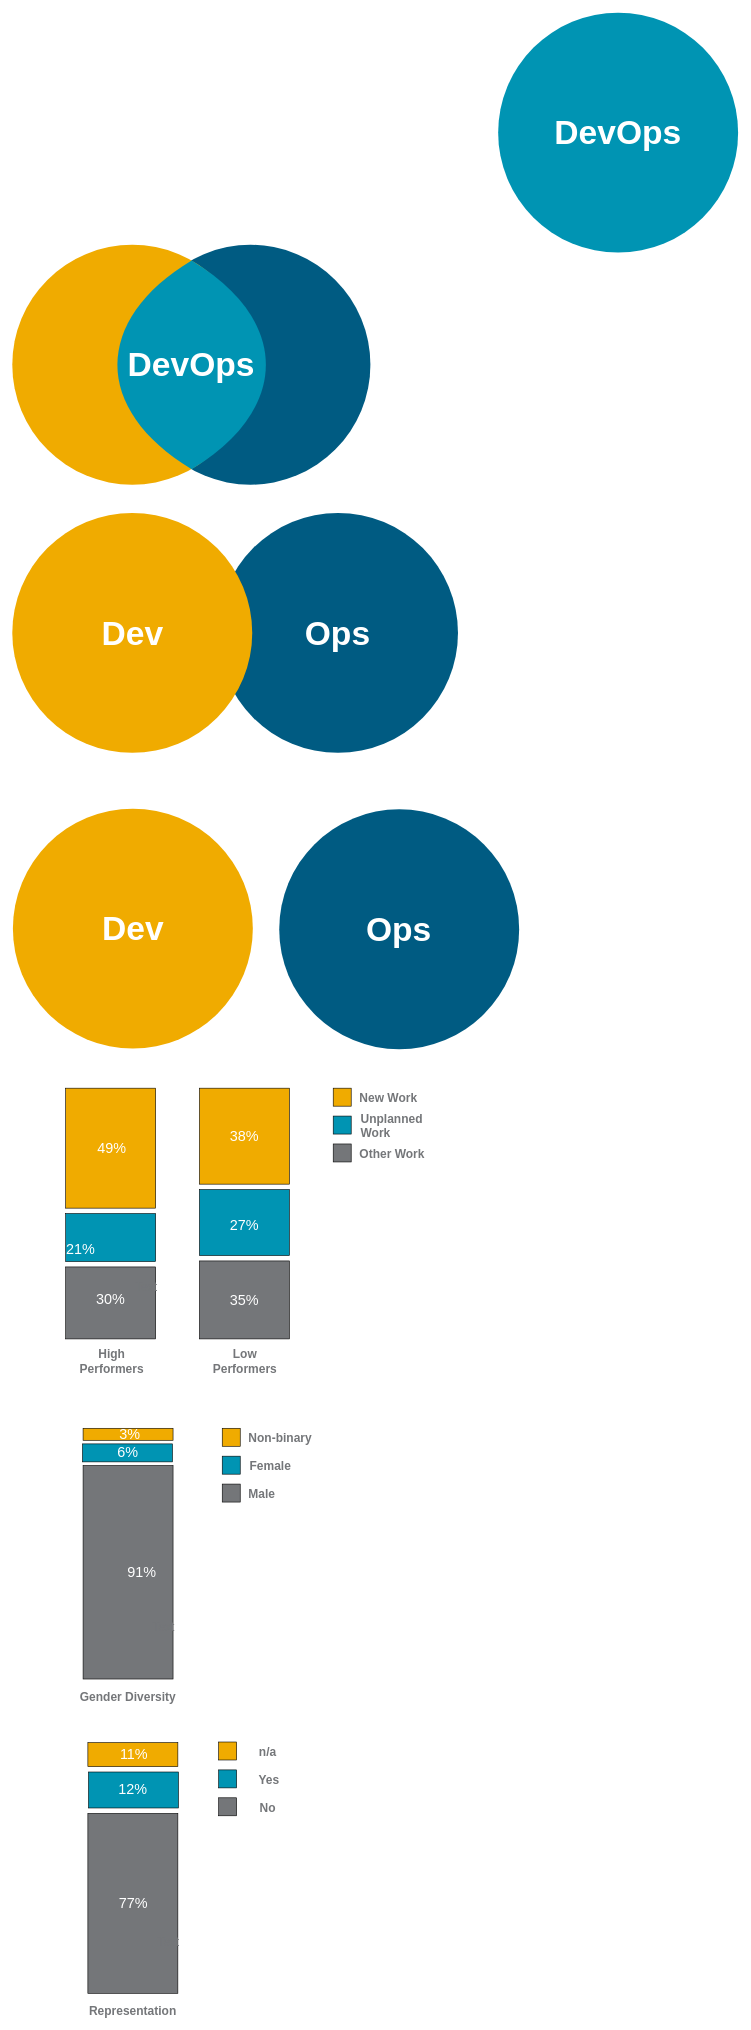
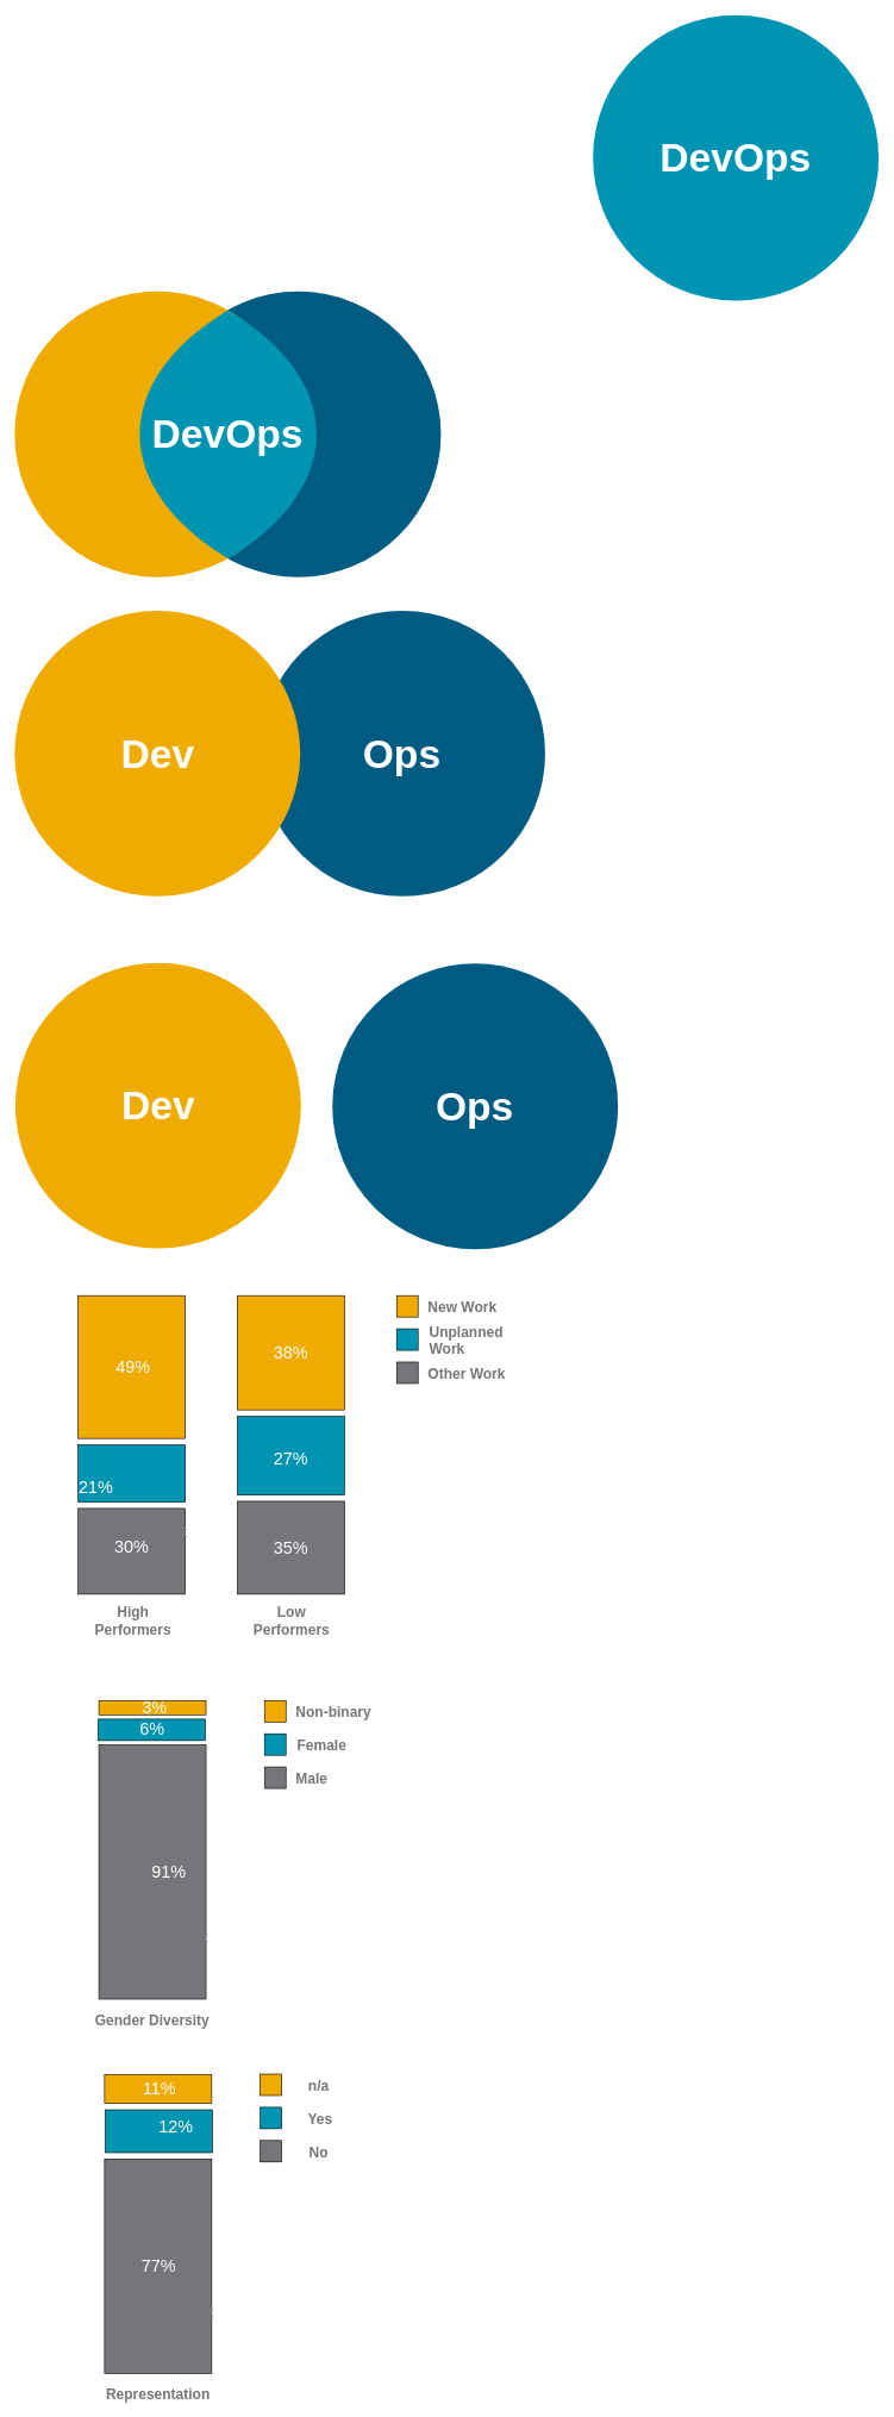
  <mxCell id="0" />
  <mxCell id="1" parent="0" />
  <mxCell id="2" value="" style="ellipse;whiteSpace=wrap;html=1;aspect=fixed;fillColor=#005b82;strokeColor=none;" parent="1" vertex="1"><mxGeometry x="217" y="407" width="400" height="400" as="geometry" /></mxCell>
  <mxCell id="3" value="" style="ellipse;whiteSpace=wrap;html=1;aspect=fixed;fillColor=#f0ab00;strokeColor=none;" parent="1" vertex="1"><mxGeometry y="407" width="400" height="400" as="geometry" x="20" /></mxCell>
  <mxCell id="4" value="" style="whiteSpace=wrap;html=1;shape=mxgraph.basic.pointed_oval;fillColor=#0094b3;strokeColor=none;" parent="1" vertex="1"><mxGeometry x="154" y="433" width="330" height="348" as="geometry" /></mxCell>
  <mxCell id="5" value="&lt;h1&gt;&lt;font color=&quot;#ffffff&quot; style=&quot;font-size: 56px&quot;&gt;DevOps&lt;/font&gt;&lt;/h1&gt;" style="text;html=1;align=center;verticalAlign=middle;whiteSpace=wrap;rounded=0;" parent="1" vertex="1"><mxGeometry x="21" y="557" width="595" height="100" as="geometry" /></mxCell>
  <mxCell id="6" value="" style="ellipse;whiteSpace=wrap;html=1;aspect=fixed;fillColor=#005b82;strokeColor=none;" parent="1" vertex="1"><mxGeometry x="363" y="854" width="400" height="400" as="geometry" /></mxCell>
  <mxCell id="7" value="" style="ellipse;whiteSpace=wrap;html=1;aspect=fixed;fillColor=#f0ab00;strokeColor=none;" parent="1" vertex="1"><mxGeometry y="854" width="400" height="400" as="geometry" x="20" /></mxCell>
  <mxCell id="8" value="&lt;h1&gt;&lt;font color=&quot;#ffffff&quot; style=&quot;font-size: 56px&quot;&gt;Dev&lt;/font&gt;&lt;/h1&gt;" style="text;html=1;align=center;verticalAlign=middle;whiteSpace=wrap;rounded=0;" parent="1" vertex="1"><mxGeometry x="21" y="1004" width="399" height="100" as="geometry" /></mxCell>
  <mxCell id="9" value="&lt;h1&gt;&lt;font color=&quot;#ffffff&quot; style=&quot;font-size: 56px&quot;&gt;Ops&lt;/font&gt;&lt;/h1&gt;" style="text;html=1;align=center;verticalAlign=middle;whiteSpace=wrap;rounded=0;" parent="1" vertex="1"><mxGeometry x="363" y="1005" width="399" height="100" as="geometry" /></mxCell>
  <mxCell id="10" value="" style="ellipse;whiteSpace=wrap;html=1;aspect=fixed;fillColor=#005b82;strokeColor=none;" parent="1" vertex="1"><mxGeometry x="465" y="1348" width="400" height="400" as="geometry" /></mxCell>
  <mxCell id="11" value="" style="ellipse;whiteSpace=wrap;html=1;aspect=fixed;fillColor=#f0ab00;strokeColor=none;" parent="1" vertex="1"><mxGeometry x="21" y="1347" width="400" height="400" as="geometry" /></mxCell>
  <mxCell id="12" value="&lt;h1&gt;&lt;font color=&quot;#ffffff&quot; style=&quot;font-size: 56px&quot;&gt;Dev&lt;/font&gt;&lt;/h1&gt;" style="text;html=1;align=center;verticalAlign=middle;whiteSpace=wrap;rounded=0;" parent="1" vertex="1"><mxGeometry x="22" y="1497" width="399" height="100" as="geometry" /></mxCell>
  <mxCell id="13" value="&lt;h1&gt;&lt;font color=&quot;#ffffff&quot; style=&quot;font-size: 56px&quot;&gt;Ops&lt;/font&gt;&lt;/h1&gt;" style="text;html=1;align=center;verticalAlign=middle;whiteSpace=wrap;rounded=0;" parent="1" vertex="1"><mxGeometry x="465" y="1498" width="399" height="100" as="geometry" /></mxCell>
  <mxCell id="14" value="" style="ellipse;whiteSpace=wrap;html=1;aspect=fixed;fillColor=#0094B3;strokeColor=none;" parent="1" vertex="1"><mxGeometry x="830" y="20" width="400" height="400" as="geometry" /></mxCell>
  <mxCell id="15" value="&lt;h1&gt;&lt;font color=&quot;#ffffff&quot; style=&quot;font-size: 56px&quot;&gt;DevOps&lt;/font&gt;&lt;/h1&gt;" style="text;html=1;align=center;verticalAlign=middle;whiteSpace=wrap;rounded=0;" parent="1" vertex="1"><mxGeometry x="833" y="170" width="394" height="100" as="geometry" /></mxCell>
  <mxCell id="16" value="" style="rounded=0;whiteSpace=wrap;html=1;fillColor=#F0AB00;" vertex="1" parent="1"><mxGeometry x="109" y="1813" width="150" height="200" as="geometry" /></mxCell>
  <mxCell id="17" value="" style="rounded=0;whiteSpace=wrap;html=1;fillColor=#0094B3;" vertex="1" parent="1"><mxGeometry x="109" y="2022" width="150" height="80" as="geometry" /></mxCell>
  <mxCell id="18" value="" style="rounded=0;whiteSpace=wrap;html=1;fillColor=#747679;" vertex="1" parent="1"><mxGeometry x="109" y="2111" width="150" height="120" as="geometry" /></mxCell>
  <mxCell id="19" value="" style="rounded=0;whiteSpace=wrap;html=1;fillColor=#F0AB00;" vertex="1" parent="1"><mxGeometry x="332" y="1813" width="150" height="160" as="geometry" /></mxCell>
  <mxCell id="20" value="" style="rounded=0;whiteSpace=wrap;html=1;fillColor=#0094B3;" vertex="1" parent="1"><mxGeometry x="332" y="1982" width="150" height="110" as="geometry" /></mxCell>
  <mxCell id="21" value="" style="rounded=0;whiteSpace=wrap;html=1;fillColor=#747679;" vertex="1" parent="1"><mxGeometry x="332" y="2101" width="150" height="130" as="geometry" /></mxCell>
  <mxCell id="22" value="" style="whiteSpace=wrap;html=1;aspect=fixed;fillColor=#F0AB00;" vertex="1" parent="1"><mxGeometry x="555" y="1813" width="30" height="30" as="geometry" /></mxCell>
  <mxCell id="23" value="" style="whiteSpace=wrap;html=1;aspect=fixed;fillColor=#0094B3;" vertex="1" parent="1"><mxGeometry x="555" y="1859.5" width="30" height="30" as="geometry" /></mxCell>
  <mxCell id="24" value="" style="whiteSpace=wrap;html=1;aspect=fixed;fillColor=#747679;" vertex="1" parent="1"><mxGeometry x="555" y="1906" width="30" height="30" as="geometry" /></mxCell>
  <mxCell id="25" value="New Work" style="text;html=1;strokeColor=none;fillColor=none;align=left;verticalAlign=middle;whiteSpace=wrap;rounded=0;fontColor=#747679;fontStyle=1;fontSize=20;" vertex="1" parent="1"><mxGeometry x="597" y="1818" width="120" height="20" as="geometry" /></mxCell>
  <mxCell id="26" value="Unplanned Work" style="text;html=1;strokeColor=none;fillColor=none;align=left;verticalAlign=middle;whiteSpace=wrap;rounded=0;fontColor=#747679;fontStyle=1;fontSize=20;" vertex="1" parent="1"><mxGeometry x="599" y="1865" width="120" height="20" as="geometry" /></mxCell>
  <mxCell id="27" value="Other Work" style="text;html=1;strokeColor=none;fillColor=none;align=left;verticalAlign=middle;whiteSpace=wrap;rounded=0;fontColor=#747679;fontStyle=1;fontSize=20;" vertex="1" parent="1"><mxGeometry x="597" y="1912" width="120" height="20" as="geometry" /></mxCell>
  <mxCell id="28" value="&lt;font color=&quot;#ffffff&quot; style=&quot;font-size: 24px&quot;&gt;49%&lt;/font&gt;" style="text;html=1;strokeColor=none;fillColor=none;align=center;verticalAlign=middle;whiteSpace=wrap;rounded=0;fontSize=20;fontColor=#747679;" vertex="1" parent="1"><mxGeometry x="166" y="1903" width="40" height="20" as="geometry" /></mxCell>
  <mxCell id="29" value="&lt;font color=&quot;#ffffff&quot; style=&quot;font-size: 24px&quot;&gt;38%&lt;/font&gt;" style="text;html=1;strokeColor=none;fillColor=none;align=center;verticalAlign=middle;whiteSpace=wrap;rounded=0;fontSize=20;fontColor=#747679;" vertex="1" parent="1"><mxGeometry x="387" y="1883" width="40" height="20" as="geometry" /></mxCell>
  <mxCell id="30" value="&lt;font color=&quot;#ffffff&quot; style=&quot;font-size: 24px&quot;&gt;21%&lt;/font&gt;" style="text;html=1;strokeColor=none;fillColor=none;align=center;verticalAlign=middle;whiteSpace=wrap;rounded=0;fontSize=20;fontColor=#747679;" vertex="1" parent="1"><mxGeometry x="114" y="2072" width="40" height="20" as="geometry" /></mxCell>
  <mxCell id="31" value="&lt;font color=&quot;#ffffff&quot; style=&quot;font-size: 24px&quot;&gt;27%&lt;/font&gt;" style="text;html=1;strokeColor=none;fillColor=none;align=center;verticalAlign=middle;whiteSpace=wrap;rounded=0;fontSize=20;fontColor=#747679;" vertex="1" parent="1"><mxGeometry x="387" y="2032" width="40" height="20" as="geometry" /></mxCell>
  <mxCell id="32" value="&lt;font color=&quot;#ffffff&quot; style=&quot;font-size: 24px&quot;&gt;30%&lt;/font&gt;" style="text;html=1;strokeColor=none;fillColor=none;align=center;verticalAlign=middle;whiteSpace=wrap;rounded=0;fontSize=20;fontColor=#747679;" vertex="1" parent="1"><mxGeometry x="164" y="2156" width="40" height="20" as="geometry" /></mxCell>
  <mxCell id="33" value="&lt;font color=&quot;#ffffff&quot; style=&quot;font-size: 24px&quot;&gt;35%&lt;/font&gt;" style="text;html=1;strokeColor=none;fillColor=none;align=center;verticalAlign=middle;whiteSpace=wrap;rounded=0;fontSize=20;fontColor=#747679;" vertex="1" parent="1"><mxGeometry x="387" y="2157" width="40" height="20" as="geometry" /></mxCell>
  <mxCell id="34" value="High Performers" style="text;html=1;strokeColor=none;fillColor=none;align=center;verticalAlign=middle;whiteSpace=wrap;rounded=0;fontColor=#747679;fontStyle=1;fontSize=20;" vertex="1" parent="1"><mxGeometry x="126" y="2258" width="120" height="20" as="geometry" /></mxCell>
  <mxCell id="35" value="Low Performers" style="text;html=1;strokeColor=none;fillColor=none;align=center;verticalAlign=middle;whiteSpace=wrap;rounded=0;fontColor=#747679;fontStyle=1;fontSize=20;" vertex="1" parent="1"><mxGeometry x="348" y="2258" width="120" height="20" as="geometry" /></mxCell>
  <mxCell id="36" value="Text" style="text;html=1;resizable=0;points=[];autosize=1;align=left;verticalAlign=top;spacingTop=-4;fontSize=20;fontColor=#747679;" vertex="1" parent="1"><mxGeometry x="223" y="2130" width="48" height="25" as="geometry" /></mxCell>
  <mxCell id="37" value="" style="rounded=0;whiteSpace=wrap;html=1;fillColor=#F0AB00;" vertex="1" parent="1"><mxGeometry x="138" y="2380" width="150" height="20" as="geometry" /></mxCell>
  <mxCell id="38" value="" style="rounded=0;whiteSpace=wrap;html=1;fillColor=#0094B3;" vertex="1" parent="1"><mxGeometry x="137" y="2406" width="150" height="30" as="geometry" /></mxCell>
  <mxCell id="39" value="" style="rounded=0;whiteSpace=wrap;html=1;fillColor=#747679;" vertex="1" parent="1"><mxGeometry x="138" y="2442" width="150" height="356" as="geometry" /></mxCell>
  <mxCell id="40" value="&lt;font color=&quot;#ffffff&quot; style=&quot;font-size: 24px&quot;&gt;3%&lt;/font&gt;" style="text;html=1;strokeColor=none;fillColor=none;align=center;verticalAlign=middle;whiteSpace=wrap;rounded=0;fontSize=20;fontColor=#747679;" vertex="1" parent="1"><mxGeometry x="196" y="2380" width="40" height="20" as="geometry" /></mxCell>
  <mxCell id="41" value="&lt;font color=&quot;#ffffff&quot; style=&quot;font-size: 24px&quot;&gt;6%&lt;/font&gt;" style="text;html=1;strokeColor=none;fillColor=none;align=center;verticalAlign=middle;whiteSpace=wrap;rounded=0;fontSize=20;fontColor=#747679;" vertex="1" parent="1"><mxGeometry x="193" y="2411" width="40" height="20" as="geometry" /></mxCell>
  <mxCell id="42" value="&lt;font color=&quot;#ffffff&quot; style=&quot;font-size: 24px&quot;&gt;91%&lt;/font&gt;" style="text;html=1;strokeColor=none;fillColor=none;align=center;verticalAlign=middle;whiteSpace=wrap;rounded=0;fontSize=20;fontColor=#747679;" vertex="1" parent="1"><mxGeometry x="216" y="2610" width="40" height="20" as="geometry" /></mxCell>
  <mxCell id="43" value="Gender Diversity" style="text;html=1;strokeColor=none;fillColor=none;align=center;verticalAlign=middle;whiteSpace=wrap;rounded=0;fontColor=#747679;fontStyle=1;fontSize=20;" vertex="1" parent="1"><mxGeometry x="113" y="2817" width="200" height="20" as="geometry" /></mxCell>
  <mxCell id="44" value="Text" style="text;html=1;resizable=0;points=[];autosize=1;align=left;verticalAlign=top;spacingTop=-4;fontSize=20;fontColor=#747679;" vertex="1" parent="1"><mxGeometry x="252" y="2697" width="48" height="25" as="geometry" /></mxCell>
  <mxCell id="45" value="" style="rounded=0;whiteSpace=wrap;html=1;fillColor=#F0AB00;" vertex="1" parent="1"><mxGeometry x="146" y="2904" width="150" height="40" as="geometry" /></mxCell>
  <mxCell id="46" value="" style="rounded=0;whiteSpace=wrap;html=1;fillColor=#0094B3;" vertex="1" parent="1"><mxGeometry x="147" y="2953" width="150" height="60" as="geometry" /></mxCell>
  <mxCell id="47" value="" style="rounded=0;whiteSpace=wrap;html=1;fillColor=#747679;" vertex="1" parent="1"><mxGeometry x="146" y="3022" width="150" height="300" as="geometry" /></mxCell>
  <mxCell id="48" value="&lt;font color=&quot;#ffffff&quot; style=&quot;font-size: 24px&quot;&gt;11%&lt;/font&gt;" style="text;html=1;strokeColor=none;fillColor=none;align=center;verticalAlign=middle;whiteSpace=wrap;rounded=0;fontSize=20;fontColor=#747679;" vertex="1" parent="1"><mxGeometry x="203" y="2914" width="40" height="20" as="geometry" /></mxCell>
- <mxCell id="49" value="&lt;font color=&quot;#ffffff&quot; style=&quot;font-size: 24px&quot;&gt;12%&lt;/font&gt;" style="text;html=1;strokeColor=none;fillColor=none;align=center;verticalAlign=middle;whiteSpace=wrap;rounded=0;fontSize=20;fontColor=#747679;" vertex="1" parent="1"><mxGeometry x="201" y="2973" width="40" height="20" as="geometry" /></mxCell>
+ <mxCell id="49" value="&lt;font color=&quot;#ffffff&quot; style=&quot;font-size: 24px&quot;&gt;12%&lt;/font&gt;" style="text;html=1;strokeColor=none;fillColor=none;align=center;verticalAlign=middle;whiteSpace=wrap;rounded=0;fontSize=20;fontColor=#747679;" vertex="1" parent="1"><mxGeometry x="226" y="2968" width="40" height="20" as="geometry" /></mxCell>
  <mxCell id="50" value="&lt;font color=&quot;#ffffff&quot; style=&quot;font-size: 24px&quot;&gt;77%&lt;/font&gt;" style="text;html=1;strokeColor=none;fillColor=none;align=center;verticalAlign=middle;whiteSpace=wrap;rounded=0;fontSize=20;fontColor=#747679;" vertex="1" parent="1"><mxGeometry x="202" y="3162" width="40" height="20" as="geometry" /></mxCell>
  <mxCell id="51" value="Representation" style="text;html=1;strokeColor=none;fillColor=none;align=center;verticalAlign=middle;whiteSpace=wrap;rounded=0;fontColor=#747679;fontStyle=1;fontSize=20;" vertex="1" parent="1"><mxGeometry x="121" y="3341" width="200" height="20" as="geometry" /></mxCell>
  <mxCell id="52" value="Text" style="text;html=1;resizable=0;points=[];autosize=1;align=left;verticalAlign=top;spacingTop=-4;fontSize=20;fontColor=#747679;" vertex="1" parent="1"><mxGeometry x="260" y="3221" width="48" height="25" as="geometry" /></mxCell>
  <mxCell id="53" value="" style="whiteSpace=wrap;html=1;aspect=fixed;fillColor=#F0AB00;" vertex="1" parent="1"><mxGeometry x="370" y="2380" width="30" height="30" as="geometry" /></mxCell>
  <mxCell id="54" value="" style="whiteSpace=wrap;html=1;aspect=fixed;fillColor=#0094B3;" vertex="1" parent="1"><mxGeometry x="370" y="2426.5" width="30" height="30" as="geometry" /></mxCell>
  <mxCell id="55" value="" style="whiteSpace=wrap;html=1;aspect=fixed;fillColor=#747679;" vertex="1" parent="1"><mxGeometry x="370" y="2473" width="30" height="30" as="geometry" /></mxCell>
  <mxCell id="56" value="Non-binary" style="text;html=1;strokeColor=none;fillColor=none;align=left;verticalAlign=middle;whiteSpace=wrap;rounded=0;fontColor=#747679;fontStyle=1;fontSize=20;" vertex="1" parent="1"><mxGeometry x="412" y="2385" width="120" height="20" as="geometry" /></mxCell>
  <mxCell id="57" value="Female" style="text;html=1;strokeColor=none;fillColor=none;align=left;verticalAlign=middle;whiteSpace=wrap;rounded=0;fontColor=#747679;fontStyle=1;fontSize=20;" vertex="1" parent="1"><mxGeometry x="414" y="2432" width="120" height="20" as="geometry" /></mxCell>
  <mxCell id="58" value="Male" style="text;html=1;strokeColor=none;fillColor=none;align=left;verticalAlign=middle;whiteSpace=wrap;rounded=0;fontColor=#747679;fontStyle=1;fontSize=20;" vertex="1" parent="1"><mxGeometry x="412" y="2479" width="120" height="20" as="geometry" /></mxCell>
  <mxCell id="59" value="" style="whiteSpace=wrap;html=1;aspect=fixed;fillColor=#F0AB00;" vertex="1" parent="1"><mxGeometry x="364" y="2903" width="30" height="30" as="geometry" /></mxCell>
  <mxCell id="60" value="" style="whiteSpace=wrap;html=1;aspect=fixed;fillColor=#0094B3;" vertex="1" parent="1"><mxGeometry x="364" y="2949.5" width="30" height="30" as="geometry" /></mxCell>
  <mxCell id="61" value="" style="whiteSpace=wrap;html=1;aspect=fixed;fillColor=#747679;" vertex="1" parent="1"><mxGeometry x="364" y="2996" width="30" height="30" as="geometry" /></mxCell>
  <mxCell id="62" value="n/a" style="text;html=1;strokeColor=none;fillColor=none;align=center;verticalAlign=middle;whiteSpace=wrap;rounded=0;fontColor=#747679;fontStyle=1;fontSize=20;" vertex="1" parent="1"><mxGeometry x="406" y="2908" width="80" height="20" as="geometry" /></mxCell>
  <mxCell id="63" value="Yes" style="text;html=1;strokeColor=none;fillColor=none;align=center;verticalAlign=middle;whiteSpace=wrap;rounded=0;fontColor=#747679;fontStyle=1;fontSize=20;" vertex="1" parent="1"><mxGeometry x="408" y="2955" width="80" height="20" as="geometry" /></mxCell>
  <mxCell id="64" value="No" style="text;html=1;strokeColor=none;fillColor=none;align=center;verticalAlign=middle;whiteSpace=wrap;rounded=0;fontColor=#747679;fontStyle=1;fontSize=20;" vertex="1" parent="1"><mxGeometry x="406" y="3002" width="80" height="20" as="geometry" /></mxCell>
